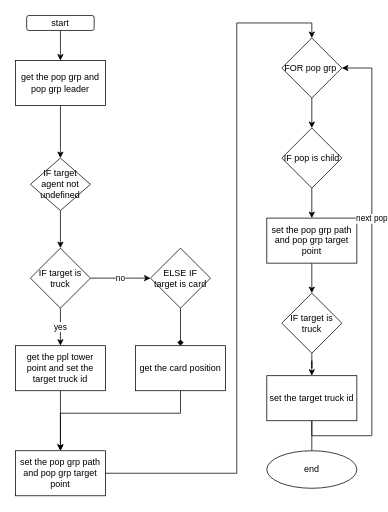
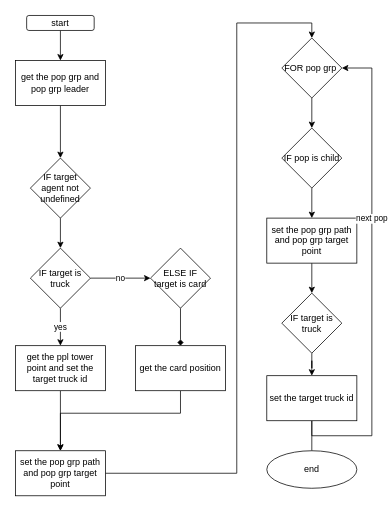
  <mxCell id="0" />
  <mxCell id="1" parent="0" />
  <mxCell id="2" value="" style="edgeStyle=orthogonalEdgeStyle;rounded=0;orthogonalLoop=1;jettySize=auto;html=1;" edge="1" parent="1" source="3" target="5"><mxGeometry relative="1" as="geometry" /></mxCell>
  <mxCell id="3" value="start" style="rounded=1;whiteSpace=wrap;html=1;" vertex="1" parent="1"><mxGeometry x="35" y="20" width="90" height="20" as="geometry" /></mxCell>
  <mxCell id="4" value="" style="edgeStyle=orthogonalEdgeStyle;rounded=0;orthogonalLoop=1;jettySize=auto;html=1;" edge="1" parent="1" source="5" target="7"><mxGeometry relative="1" as="geometry" /></mxCell>
  <mxCell id="5" value="get the pop grp and pop grp leader" style="rounded=0;whiteSpace=wrap;html=1;" vertex="1" parent="1"><mxGeometry x="20" y="80" width="120" height="60" as="geometry" /></mxCell>
  <mxCell id="6" value="" style="edgeStyle=orthogonalEdgeStyle;rounded=0;orthogonalLoop=1;jettySize=auto;html=1;" edge="1" parent="1" source="7" target="10"><mxGeometry relative="1" as="geometry" /></mxCell>
- <mxCell id="7" value="IF target agent not undefined" style="rhombus;whiteSpace=wrap;html=1;rounded=0;" vertex="1" parent="1"><mxGeometry x="40" y="210" width="80" height="70" as="geometry" /></mxCell>
+ <mxCell id="7" value="IF target agent not undefined" style="rhombus;whiteSpace=wrap;html=1;rounded=0;" vertex="1" parent="1"><mxGeometry x="40" y="210" width="80" height="80" as="geometry" /></mxCell>
  <mxCell id="8" value="yes" style="edgeStyle=orthogonalEdgeStyle;rounded=0;orthogonalLoop=1;jettySize=auto;html=1;" edge="1" parent="1" source="10" target="12"><mxGeometry relative="1" as="geometry" /></mxCell>
  <mxCell id="9" value="no" style="edgeStyle=orthogonalEdgeStyle;rounded=0;orthogonalLoop=1;jettySize=auto;html=1;" edge="1" parent="1" source="10" target="14"><mxGeometry relative="1" as="geometry" /></mxCell>
  <mxCell id="10" value="IF target is truck" style="rhombus;whiteSpace=wrap;html=1;rounded=0;" vertex="1" parent="1"><mxGeometry x="40" y="330" width="80" height="80" as="geometry" /></mxCell>
  <mxCell id="11" value="" style="edgeStyle=orthogonalEdgeStyle;rounded=0;orthogonalLoop=1;jettySize=auto;html=1;" edge="1" parent="1" source="12" target="18"><mxGeometry relative="1" as="geometry" /></mxCell>
  <mxCell id="12" value="get the ppl tower point and set the target truck id" style="whiteSpace=wrap;html=1;rounded=0;" vertex="1" parent="1"><mxGeometry x="20" y="460" width="120" height="60" as="geometry" /></mxCell>
  <mxCell id="13" value="" style="edgeStyle=orthogonalEdgeStyle;rounded=0;orthogonalLoop=1;jettySize=auto;html=1;endArrow=diamond;" edge="1" parent="1" source="14" target="16"><mxGeometry relative="1" as="geometry" /></mxCell>
  <mxCell id="14" value="ELSE IF target is card" style="rhombus;whiteSpace=wrap;html=1;rounded=0;" vertex="1" parent="1"><mxGeometry x="200" y="330" width="80" height="80" as="geometry" /></mxCell>
  <mxCell id="15" style="edgeStyle=orthogonalEdgeStyle;rounded=0;orthogonalLoop=1;jettySize=auto;html=1;entryX=0.5;entryY=0;entryDx=0;entryDy=0;" edge="1" parent="1" source="16" target="18"><mxGeometry relative="1" as="geometry"><Array as="points"><mxPoint x="240" y="550" /><mxPoint x="80" y="550" /></Array></mxGeometry></mxCell>
  <mxCell id="16" value="get the card position" style="whiteSpace=wrap;html=1;rounded=0;" vertex="1" parent="1"><mxGeometry x="180" y="460" width="120" height="60" as="geometry" /></mxCell>
  <mxCell id="17" style="edgeStyle=orthogonalEdgeStyle;rounded=0;orthogonalLoop=1;jettySize=auto;html=1;entryX=0.5;entryY=0;entryDx=0;entryDy=0;" edge="1" parent="1" source="18" target="20"><mxGeometry relative="1" as="geometry"><Array as="points"><mxPoint x="315" y="630" /><mxPoint x="315" y="30" /><mxPoint x="415" y="30" /></Array></mxGeometry></mxCell>
  <mxCell id="18" value="set the pop grp path and pop grp target point" style="whiteSpace=wrap;html=1;rounded=0;" vertex="1" parent="1"><mxGeometry x="20" y="600" width="120" height="60" as="geometry" /></mxCell>
  <mxCell id="19" value="" style="edgeStyle=orthogonalEdgeStyle;rounded=0;orthogonalLoop=1;jettySize=auto;html=1;" edge="1" parent="1" source="20" target="22"><mxGeometry relative="1" as="geometry" /></mxCell>
  <mxCell id="20" value="FOR pop grp&amp;nbsp;" style="rhombus;whiteSpace=wrap;html=1;" vertex="1" parent="1"><mxGeometry x="375" y="50" width="80" height="80" as="geometry" /></mxCell>
  <mxCell id="21" value="" style="edgeStyle=orthogonalEdgeStyle;rounded=0;orthogonalLoop=1;jettySize=auto;html=1;" edge="1" parent="1" source="22" target="24"><mxGeometry relative="1" as="geometry" /></mxCell>
  <mxCell id="22" value="IF pop is child" style="rhombus;whiteSpace=wrap;html=1;" vertex="1" parent="1"><mxGeometry x="375" y="170" width="80" height="80" as="geometry" /></mxCell>
  <mxCell id="23" value="" style="edgeStyle=orthogonalEdgeStyle;rounded=0;orthogonalLoop=1;jettySize=auto;html=1;" edge="1" parent="1" source="24" target="26"><mxGeometry relative="1" as="geometry" /></mxCell>
  <mxCell id="24" value="set the pop grp path and pop grp target point" style="whiteSpace=wrap;html=1;rounded=0;" vertex="1" parent="1"><mxGeometry x="355" y="290" width="120" height="60" as="geometry" /></mxCell>
  <mxCell id="25" value="" style="edgeStyle=orthogonalEdgeStyle;rounded=0;orthogonalLoop=1;jettySize=auto;html=1;" edge="1" parent="1" source="26" target="30"><mxGeometry relative="1" as="geometry" /></mxCell>
  <mxCell id="26" value="IF target is truck" style="rhombus;whiteSpace=wrap;html=1;rounded=0;" vertex="1" parent="1"><mxGeometry x="375" y="390" width="80" height="80" as="geometry" /></mxCell>
  <mxCell id="27" style="edgeStyle=orthogonalEdgeStyle;rounded=0;orthogonalLoop=1;jettySize=auto;html=1;entryX=1;entryY=0.5;entryDx=0;entryDy=0;" edge="1" parent="1" source="30" target="20"><mxGeometry relative="1" as="geometry"><Array as="points"><mxPoint x="415" y="580" /><mxPoint x="495" y="580" /><mxPoint x="495" y="90" /></Array></mxGeometry></mxCell>
  <mxCell id="28" value="next pop" style="edgeLabel;html=1;align=center;verticalAlign=middle;resizable=0;points=[];" vertex="1" connectable="0" parent="27"><mxGeometry x="0.239" y="1" relative="1" as="geometry"><mxPoint as="offset" /></mxGeometry></mxCell>
  <mxCell id="29" value="" style="edgeStyle=orthogonalEdgeStyle;rounded=0;orthogonalLoop=1;jettySize=auto;html=1;endArrow=none;" edge="1" parent="1" source="30" target="31"><mxGeometry relative="1" as="geometry" /></mxCell>
  <mxCell id="30" value="set the target truck id" style="whiteSpace=wrap;html=1;rounded=0;" vertex="1" parent="1"><mxGeometry x="355" y="500" width="120" height="60" as="geometry" /></mxCell>
  <mxCell id="31" value="end" style="ellipse;whiteSpace=wrap;html=1;rounded=0;" vertex="1" parent="1"><mxGeometry x="355" y="600" width="120" height="50" as="geometry" /></mxCell>
